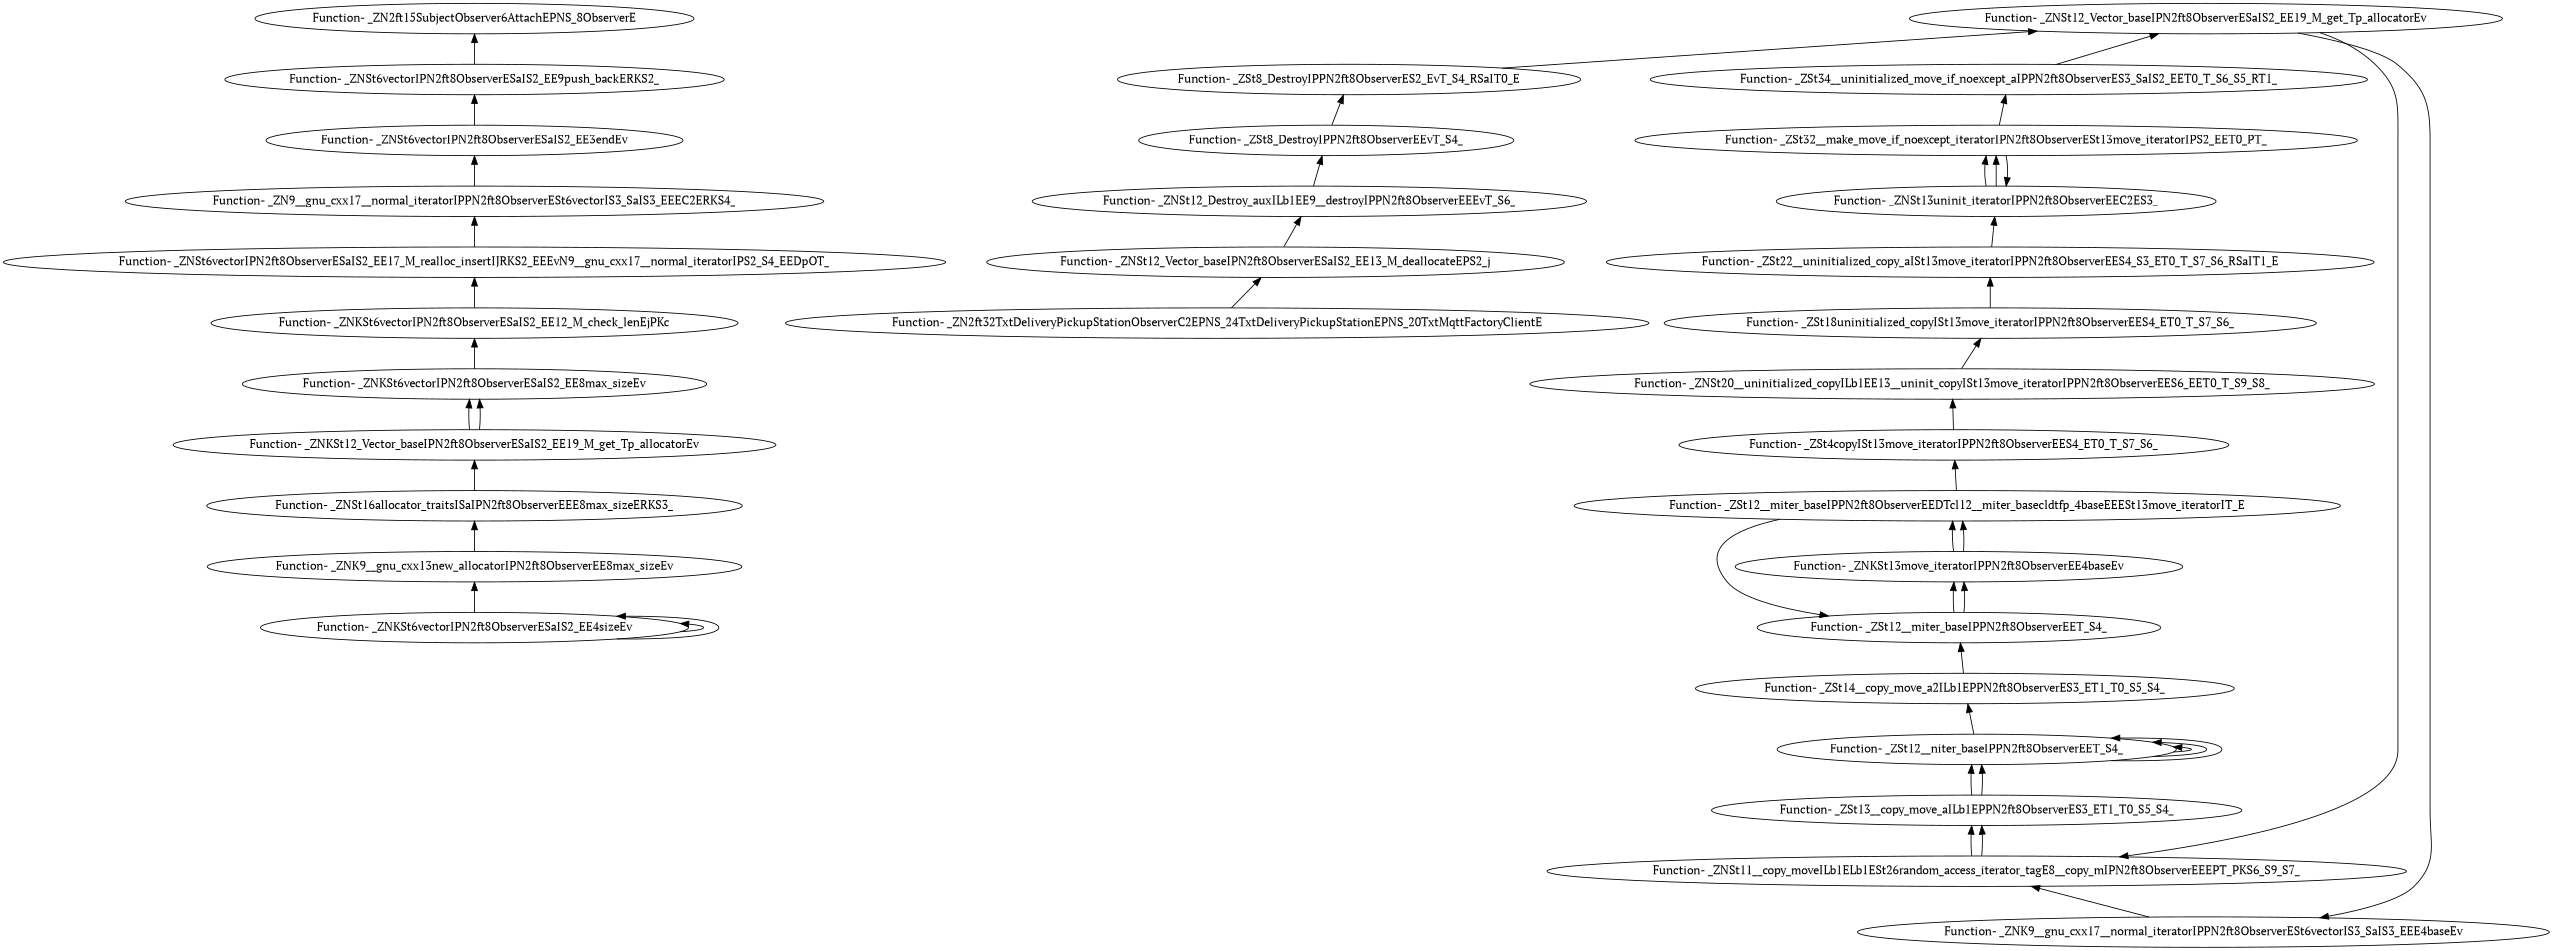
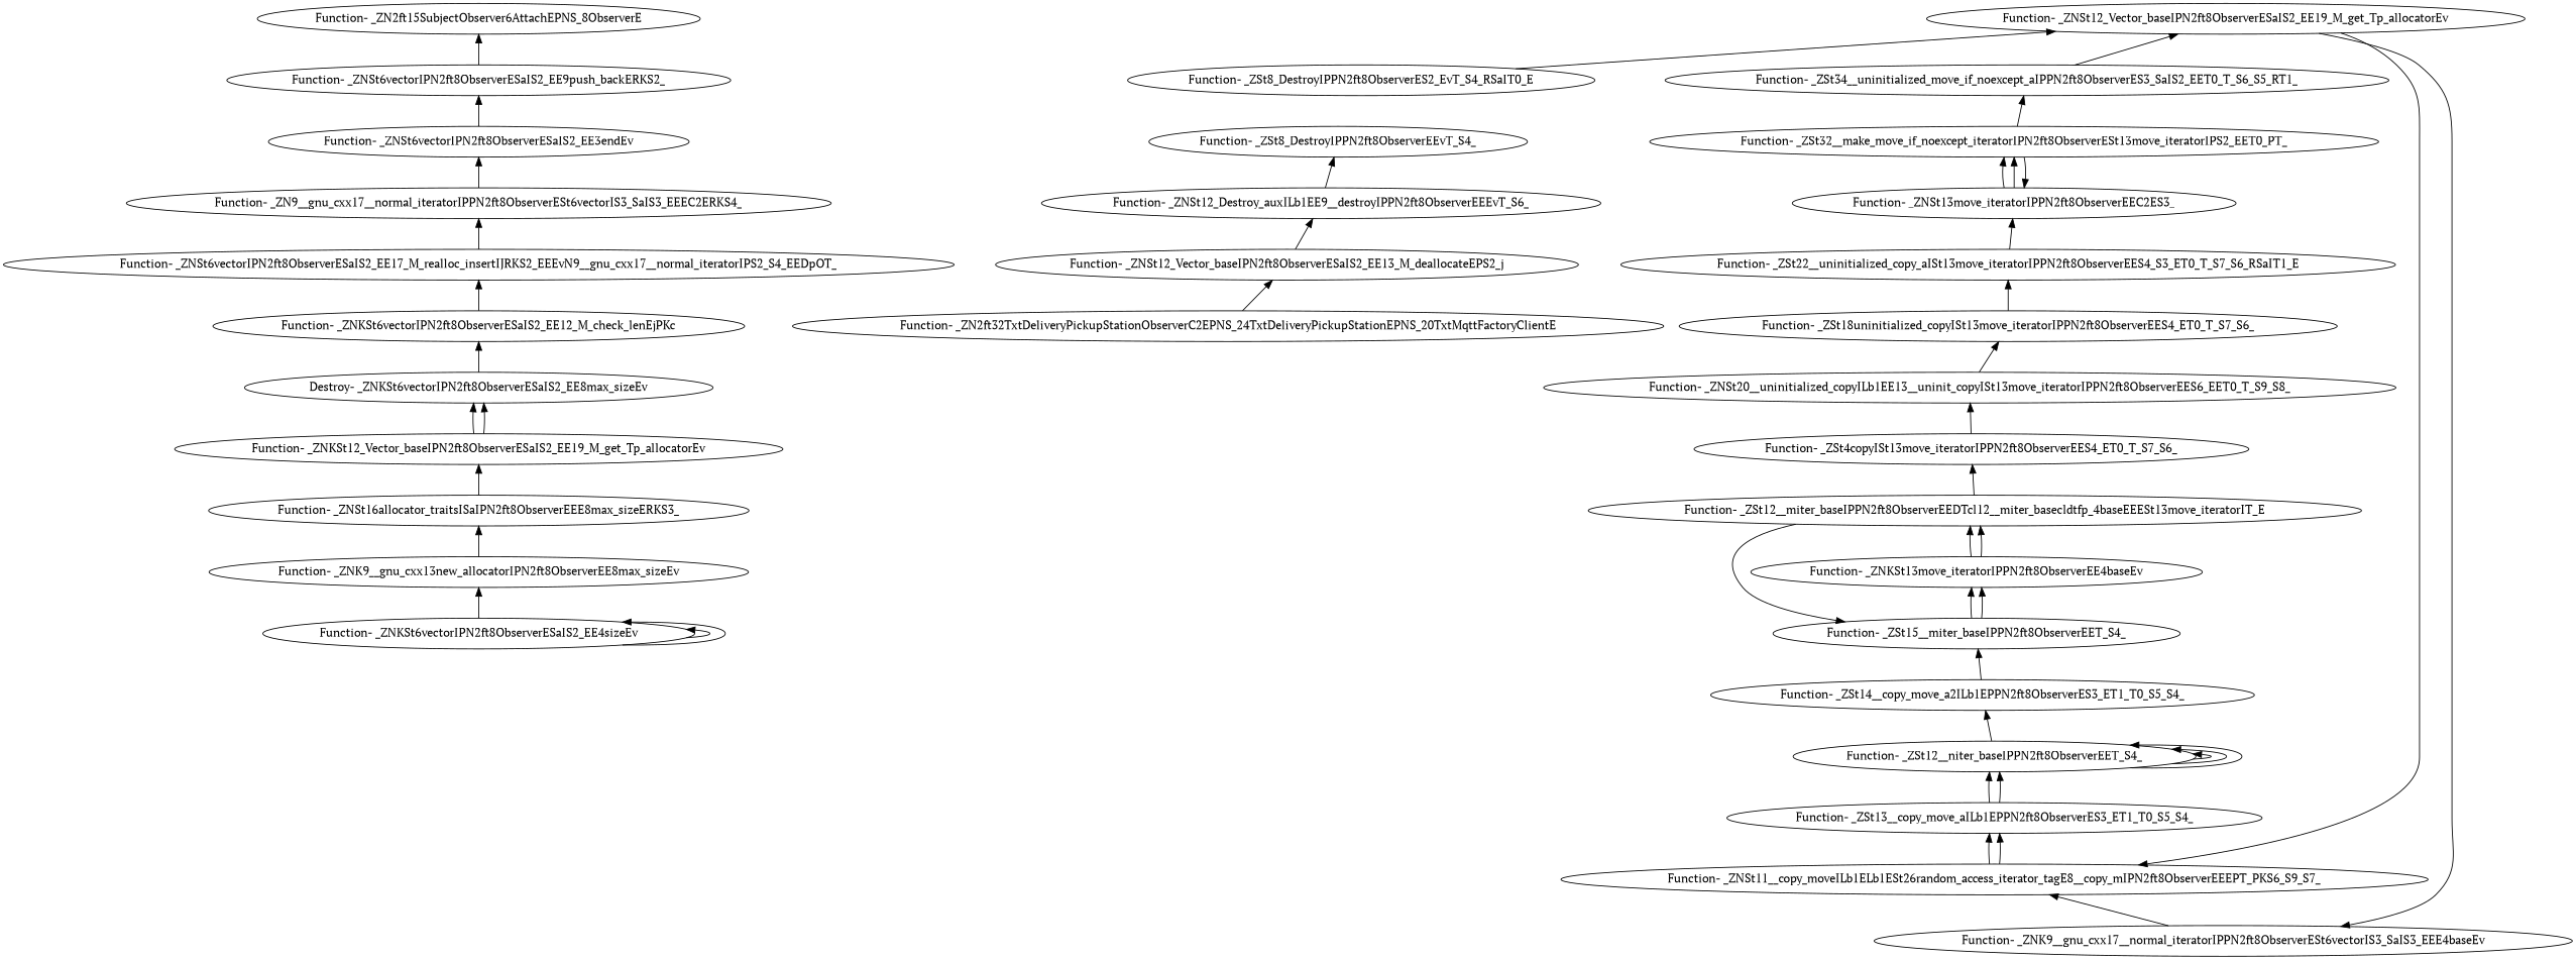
  digraph {
    fontname="PT Serif"
    node [fontname="PT Serif"]
    edge [dir=back fontname="PT Serif"]
    "Function- _ZNKSt12_Vector_baseIPN2ft8ObserverESaIS2_EE19_M_get_Tp_allocatorEv"
    "Function- _ZNSt16allocator_traitsISaIPN2ft8ObserverEEE8max_sizeERKS3_"
    "Function- _ZNK9__gnu_cxx13new_allocatorIPN2ft8ObserverEE8max_sizeEv"
-   "Function- _ZNKSt6vectorIPN2ft8ObserverESaIS2_EE8max_sizeEv"
+   "Function- _ZNKSt6vectorIPN2ft8ObserverESaIS2_EE8max_sizeEv" [label="Destroy- _ZNKSt6vectorIPN2ft8ObserverESaIS2_EE8max_sizeEv"]
    "Function- _ZNKSt6vectorIPN2ft8ObserverESaIS2_EE4sizeEv"
    "Function- _ZNKSt6vectorIPN2ft8ObserverESaIS2_EE12_M_check_lenEjPKc"
    "Function- _ZNSt6vectorIPN2ft8ObserverESaIS2_EE17_M_realloc_insertIJRKS2_EEEvN9__gnu_cxx17__normal_iteratorIPS2_S4_EEDpOT_"
    "Function- _ZN9__gnu_cxx17__normal_iteratorIPPN2ft8ObserverESt6vectorIS3_SaIS3_EEEC2ERKS4_"
    "Function- _ZNSt6vectorIPN2ft8ObserverESaIS2_EE3endEv"
    "Function- _ZNSt6vectorIPN2ft8ObserverESaIS2_EE9push_backERKS2_"
    "Function- _ZN2ft15SubjectObserver6AttachEPNS_8ObserverE"
    "Function- _ZNSt12_Vector_baseIPN2ft8ObserverESaIS2_EE13_M_deallocateEPS2_j"
    "Function- _ZN2ft32TxtDeliveryPickupStationObserverC2EPNS_24TxtDeliveryPickupStationEPNS_20TxtMqttFactoryClientE"
    "Function- _ZNSt12_Destroy_auxILb1EE9__destroyIPPN2ft8ObserverEEEvT_S6_"
    "Function- _ZSt8_DestroyIPPN2ft8ObserverEEvT_S4_"
    "Function- _ZSt8_DestroyIPPN2ft8ObserverES2_EvT_S4_RSaIT0_E"
    "Function- _ZNSt12_Vector_baseIPN2ft8ObserverESaIS2_EE19_M_get_Tp_allocatorEv"
    "Function- _ZSt34__uninitialized_move_if_noexcept_aIPPN2ft8ObserverES3_SaIS2_EET0_T_S6_S5_RT1_"
    "Function- _ZSt32__make_move_if_noexcept_iteratorIPN2ft8ObserverESt13move_iteratorIPS2_EET0_PT_"
    "Function- _ZNSt11__copy_moveILb1ELb1ESt26random_access_iterator_tagE8__copy_mIPN2ft8ObserverEEEPT_PKS6_S9_S7_"
    "Function- _ZNK9__gnu_cxx17__normal_iteratorIPPN2ft8ObserverESt6vectorIS3_SaIS3_EEE4baseEv"
    "Function- _ZSt13__copy_move_aILb1EPPN2ft8ObserverES3_ET1_T0_S5_S4_"
    "Function- _ZSt12__niter_baseIPPN2ft8ObserverEET_S4_"
    "Function- _ZSt14__copy_move_a2ILb1EPPN2ft8ObserverES3_ET1_T0_S5_S4_"
-   "Function- _ZSt12__miter_baseIPPN2ft8ObserverEET_S4_"
+   "Function- _ZSt12__miter_baseIPPN2ft8ObserverEET_S4_" [label="Function- _ZSt15__miter_baseIPPN2ft8ObserverEET_S4_"]
    "Function- _ZSt12__miter_baseIPPN2ft8ObserverEEDTcl12__miter_basecldtfp_4baseEEESt13move_iteratorIT_E"
    "Function- _ZNKSt13move_iteratorIPPN2ft8ObserverEE4baseEv"
    "Function- _ZSt4copyISt13move_iteratorIPPN2ft8ObserverEES4_ET0_T_S7_S6_"
    "Function- _ZNSt20__uninitialized_copyILb1EE13__uninit_copyISt13move_iteratorIPPN2ft8ObserverEES6_EET0_T_S9_S8_"
    "Function- _ZSt18uninitialized_copyISt13move_iteratorIPPN2ft8ObserverEES4_ET0_T_S7_S6_"
    "Function- _ZSt22__uninitialized_copy_aISt13move_iteratorIPPN2ft8ObserverEES4_S3_ET0_T_S7_S6_RSaIT1_E"
-   "Function- _ZNSt13move_iteratorIPPN2ft8ObserverEEC2ES3_" [label="Function- _ZNSt13uninit_iteratorIPPN2ft8ObserverEEC2ES3_"]
+   "Function- _ZNSt13move_iteratorIPPN2ft8ObserverEEC2ES3_"
    "Function- _ZNKSt12_Vector_baseIPN2ft8ObserverESaIS2_EE19_M_get_Tp_allocatorEv" -> "Function- _ZNSt16allocator_traitsISaIPN2ft8ObserverEEE8max_sizeERKS3_"
    "Function- _ZNSt16allocator_traitsISaIPN2ft8ObserverEEE8max_sizeERKS3_" -> "Function- _ZNK9__gnu_cxx13new_allocatorIPN2ft8ObserverEE8max_sizeEv"
    "Function- _ZNK9__gnu_cxx13new_allocatorIPN2ft8ObserverEE8max_sizeEv" -> "Function- _ZNKSt6vectorIPN2ft8ObserverESaIS2_EE4sizeEv"
    "Function- _ZNKSt6vectorIPN2ft8ObserverESaIS2_EE8max_sizeEv" -> "Function- _ZNKSt12_Vector_baseIPN2ft8ObserverESaIS2_EE19_M_get_Tp_allocatorEv"
    "Function- _ZNKSt6vectorIPN2ft8ObserverESaIS2_EE8max_sizeEv" -> "Function- _ZNKSt12_Vector_baseIPN2ft8ObserverESaIS2_EE19_M_get_Tp_allocatorEv"
    "Function- _ZNKSt6vectorIPN2ft8ObserverESaIS2_EE4sizeEv" -> "Function- _ZNKSt6vectorIPN2ft8ObserverESaIS2_EE4sizeEv"
    "Function- _ZNKSt6vectorIPN2ft8ObserverESaIS2_EE4sizeEv" -> "Function- _ZNKSt6vectorIPN2ft8ObserverESaIS2_EE4sizeEv"
    "Function- _ZNKSt6vectorIPN2ft8ObserverESaIS2_EE12_M_check_lenEjPKc" -> "Function- _ZNKSt6vectorIPN2ft8ObserverESaIS2_EE8max_sizeEv"
    "Function- _ZNSt6vectorIPN2ft8ObserverESaIS2_EE17_M_realloc_insertIJRKS2_EEEvN9__gnu_cxx17__normal_iteratorIPS2_S4_EEDpOT_" -> "Function- _ZNKSt6vectorIPN2ft8ObserverESaIS2_EE12_M_check_lenEjPKc"
    "Function- _ZN9__gnu_cxx17__normal_iteratorIPPN2ft8ObserverESt6vectorIS3_SaIS3_EEEC2ERKS4_" -> "Function- _ZNSt6vectorIPN2ft8ObserverESaIS2_EE17_M_realloc_insertIJRKS2_EEEvN9__gnu_cxx17__normal_iteratorIPS2_S4_EEDpOT_"
    "Function- _ZNSt6vectorIPN2ft8ObserverESaIS2_EE3endEv" -> "Function- _ZN9__gnu_cxx17__normal_iteratorIPPN2ft8ObserverESt6vectorIS3_SaIS3_EEEC2ERKS4_"
    "Function- _ZNSt6vectorIPN2ft8ObserverESaIS2_EE9push_backERKS2_" -> "Function- _ZNSt6vectorIPN2ft8ObserverESaIS2_EE3endEv"
    "Function- _ZN2ft15SubjectObserver6AttachEPNS_8ObserverE" -> "Function- _ZNSt6vectorIPN2ft8ObserverESaIS2_EE9push_backERKS2_"
    "Function- _ZNSt12_Vector_baseIPN2ft8ObserverESaIS2_EE13_M_deallocateEPS2_j" -> "Function- _ZN2ft32TxtDeliveryPickupStationObserverC2EPNS_24TxtDeliveryPickupStationEPNS_20TxtMqttFactoryClientE"
    "Function- _ZNSt12_Destroy_auxILb1EE9__destroyIPPN2ft8ObserverEEEvT_S6_" -> "Function- _ZNSt12_Vector_baseIPN2ft8ObserverESaIS2_EE13_M_deallocateEPS2_j"
    "Function- _ZSt8_DestroyIPPN2ft8ObserverEEvT_S4_" -> "Function- _ZNSt12_Destroy_auxILb1EE9__destroyIPPN2ft8ObserverEEEvT_S6_"
-   "Function- _ZSt8_DestroyIPPN2ft8ObserverES2_EvT_S4_RSaIT0_E" -> "Function- _ZSt8_DestroyIPPN2ft8ObserverEEvT_S4_"
    "Function- _ZNSt12_Vector_baseIPN2ft8ObserverESaIS2_EE19_M_get_Tp_allocatorEv" -> "Function- _ZSt8_DestroyIPPN2ft8ObserverES2_EvT_S4_RSaIT0_E"
    "Function- _ZNSt12_Vector_baseIPN2ft8ObserverESaIS2_EE19_M_get_Tp_allocatorEv" -> "Function- _ZSt34__uninitialized_move_if_noexcept_aIPPN2ft8ObserverES3_SaIS2_EET0_T_S6_S5_RT1_"
    "Function- _ZSt34__uninitialized_move_if_noexcept_aIPPN2ft8ObserverES3_SaIS2_EET0_T_S6_S5_RT1_" -> "Function- _ZSt32__make_move_if_noexcept_iteratorIPN2ft8ObserverESt13move_iteratorIPS2_EET0_PT_"
    "Function- _ZSt32__make_move_if_noexcept_iteratorIPN2ft8ObserverESt13move_iteratorIPS2_EET0_PT_" -> "Function- _ZNSt13move_iteratorIPPN2ft8ObserverEEC2ES3_"
    "Function- _ZSt32__make_move_if_noexcept_iteratorIPN2ft8ObserverESt13move_iteratorIPS2_EET0_PT_" -> "Function- _ZNSt13move_iteratorIPPN2ft8ObserverEEC2ES3_"
    "Function- _ZNSt11__copy_moveILb1ELb1ESt26random_access_iterator_tagE8__copy_mIPN2ft8ObserverEEEPT_PKS6_S9_S7_" -> "Function- _ZNSt12_Vector_baseIPN2ft8ObserverESaIS2_EE19_M_get_Tp_allocatorEv"
    "Function- _ZNSt11__copy_moveILb1ELb1ESt26random_access_iterator_tagE8__copy_mIPN2ft8ObserverEEEPT_PKS6_S9_S7_" -> "Function- _ZNK9__gnu_cxx17__normal_iteratorIPPN2ft8ObserverESt6vectorIS3_SaIS3_EEE4baseEv"
    "Function- _ZNK9__gnu_cxx17__normal_iteratorIPPN2ft8ObserverESt6vectorIS3_SaIS3_EEE4baseEv" -> "Function- _ZNSt12_Vector_baseIPN2ft8ObserverESaIS2_EE19_M_get_Tp_allocatorEv"
    "Function- _ZSt13__copy_move_aILb1EPPN2ft8ObserverES3_ET1_T0_S5_S4_" -> "Function- _ZNSt11__copy_moveILb1ELb1ESt26random_access_iterator_tagE8__copy_mIPN2ft8ObserverEEEPT_PKS6_S9_S7_"
    "Function- _ZSt13__copy_move_aILb1EPPN2ft8ObserverES3_ET1_T0_S5_S4_" -> "Function- _ZNSt11__copy_moveILb1ELb1ESt26random_access_iterator_tagE8__copy_mIPN2ft8ObserverEEEPT_PKS6_S9_S7_"
    "Function- _ZSt12__niter_baseIPPN2ft8ObserverEET_S4_" -> "Function- _ZSt13__copy_move_aILb1EPPN2ft8ObserverES3_ET1_T0_S5_S4_"
    "Function- _ZSt12__niter_baseIPPN2ft8ObserverEET_S4_" -> "Function- _ZSt13__copy_move_aILb1EPPN2ft8ObserverES3_ET1_T0_S5_S4_"
    "Function- _ZSt12__niter_baseIPPN2ft8ObserverEET_S4_" -> "Function- _ZSt12__niter_baseIPPN2ft8ObserverEET_S4_"
    "Function- _ZSt12__niter_baseIPPN2ft8ObserverEET_S4_" -> "Function- _ZSt12__niter_baseIPPN2ft8ObserverEET_S4_"
    "Function- _ZSt12__niter_baseIPPN2ft8ObserverEET_S4_" -> "Function- _ZSt12__niter_baseIPPN2ft8ObserverEET_S4_"
    "Function- _ZSt14__copy_move_a2ILb1EPPN2ft8ObserverES3_ET1_T0_S5_S4_" -> "Function- _ZSt12__niter_baseIPPN2ft8ObserverEET_S4_"
    "Function- _ZSt12__miter_baseIPPN2ft8ObserverEET_S4_" -> "Function- _ZSt14__copy_move_a2ILb1EPPN2ft8ObserverES3_ET1_T0_S5_S4_"
    "Function- _ZSt12__miter_baseIPPN2ft8ObserverEET_S4_" -> "Function- _ZSt12__miter_baseIPPN2ft8ObserverEEDTcl12__miter_basecldtfp_4baseEEESt13move_iteratorIT_E"
    "Function- _ZSt12__miter_baseIPPN2ft8ObserverEEDTcl12__miter_basecldtfp_4baseEEESt13move_iteratorIT_E" -> "Function- _ZNKSt13move_iteratorIPPN2ft8ObserverEE4baseEv"
    "Function- _ZSt12__miter_baseIPPN2ft8ObserverEEDTcl12__miter_basecldtfp_4baseEEESt13move_iteratorIT_E" -> "Function- _ZNKSt13move_iteratorIPPN2ft8ObserverEE4baseEv"
    "Function- _ZNKSt13move_iteratorIPPN2ft8ObserverEE4baseEv" -> "Function- _ZSt12__miter_baseIPPN2ft8ObserverEET_S4_"
    "Function- _ZNKSt13move_iteratorIPPN2ft8ObserverEE4baseEv" -> "Function- _ZSt12__miter_baseIPPN2ft8ObserverEET_S4_"
    "Function- _ZSt4copyISt13move_iteratorIPPN2ft8ObserverEES4_ET0_T_S7_S6_" -> "Function- _ZSt12__miter_baseIPPN2ft8ObserverEEDTcl12__miter_basecldtfp_4baseEEESt13move_iteratorIT_E"
    "Function- _ZNSt20__uninitialized_copyILb1EE13__uninit_copyISt13move_iteratorIPPN2ft8ObserverEES6_EET0_T_S9_S8_" -> "Function- _ZSt4copyISt13move_iteratorIPPN2ft8ObserverEES4_ET0_T_S7_S6_"
    "Function- _ZSt18uninitialized_copyISt13move_iteratorIPPN2ft8ObserverEES4_ET0_T_S7_S6_" -> "Function- _ZNSt20__uninitialized_copyILb1EE13__uninit_copyISt13move_iteratorIPPN2ft8ObserverEES6_EET0_T_S9_S8_"
    "Function- _ZSt22__uninitialized_copy_aISt13move_iteratorIPPN2ft8ObserverEES4_S3_ET0_T_S7_S6_RSaIT1_E" -> "Function- _ZSt18uninitialized_copyISt13move_iteratorIPPN2ft8ObserverEES4_ET0_T_S7_S6_"
    "Function- _ZNSt13move_iteratorIPPN2ft8ObserverEEC2ES3_" -> "Function- _ZSt32__make_move_if_noexcept_iteratorIPN2ft8ObserverESt13move_iteratorIPS2_EET0_PT_"
    "Function- _ZNSt13move_iteratorIPPN2ft8ObserverEEC2ES3_" -> "Function- _ZSt22__uninitialized_copy_aISt13move_iteratorIPPN2ft8ObserverEES4_S3_ET0_T_S7_S6_RSaIT1_E"
  }
